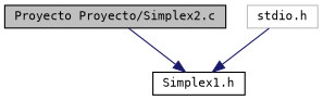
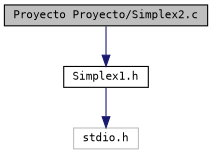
  digraph {
    fontname="DejaVu Sans Mono"
    node [color=black fillcolor=white fontname="DejaVu Sans Mono" fontsize=10 shape=record style=filled]
    edge [color=midnightblue fontname="DejaVu Sans Mono" fontsize=10 labelfontname=Helvetica labelfontsize=10 style=solid]
    n1 [fillcolor=grey75 fontcolor=black height=0.2 label="Proyecto Proyecto/Simplex2.c" width=0.4]
    n2 [height=0.2 label="Simplex1.h" width=0.4]
    n3 [color=grey75 height=0.2 label="stdio.h" width=0.4]
    n1 -> n2
-   n3 -> n2
+   n2 -> n3
  }
